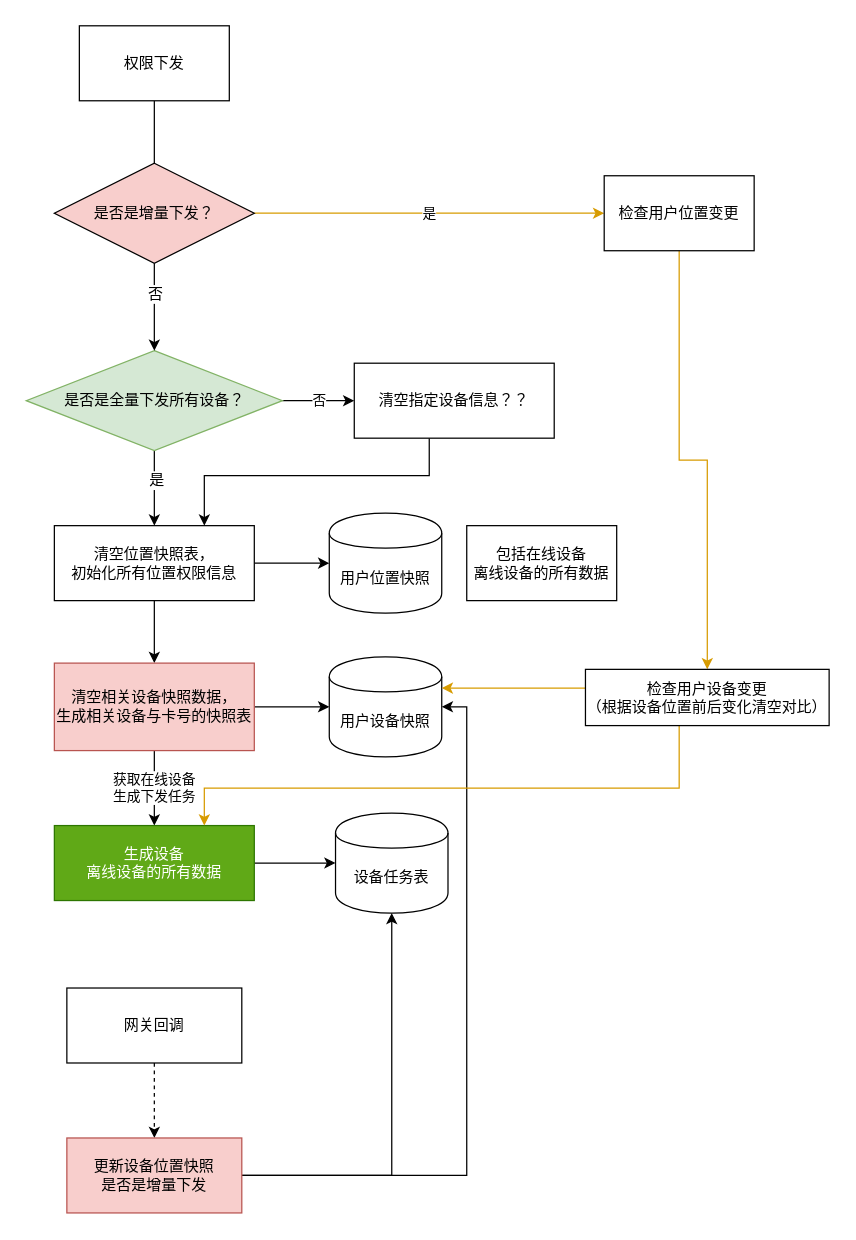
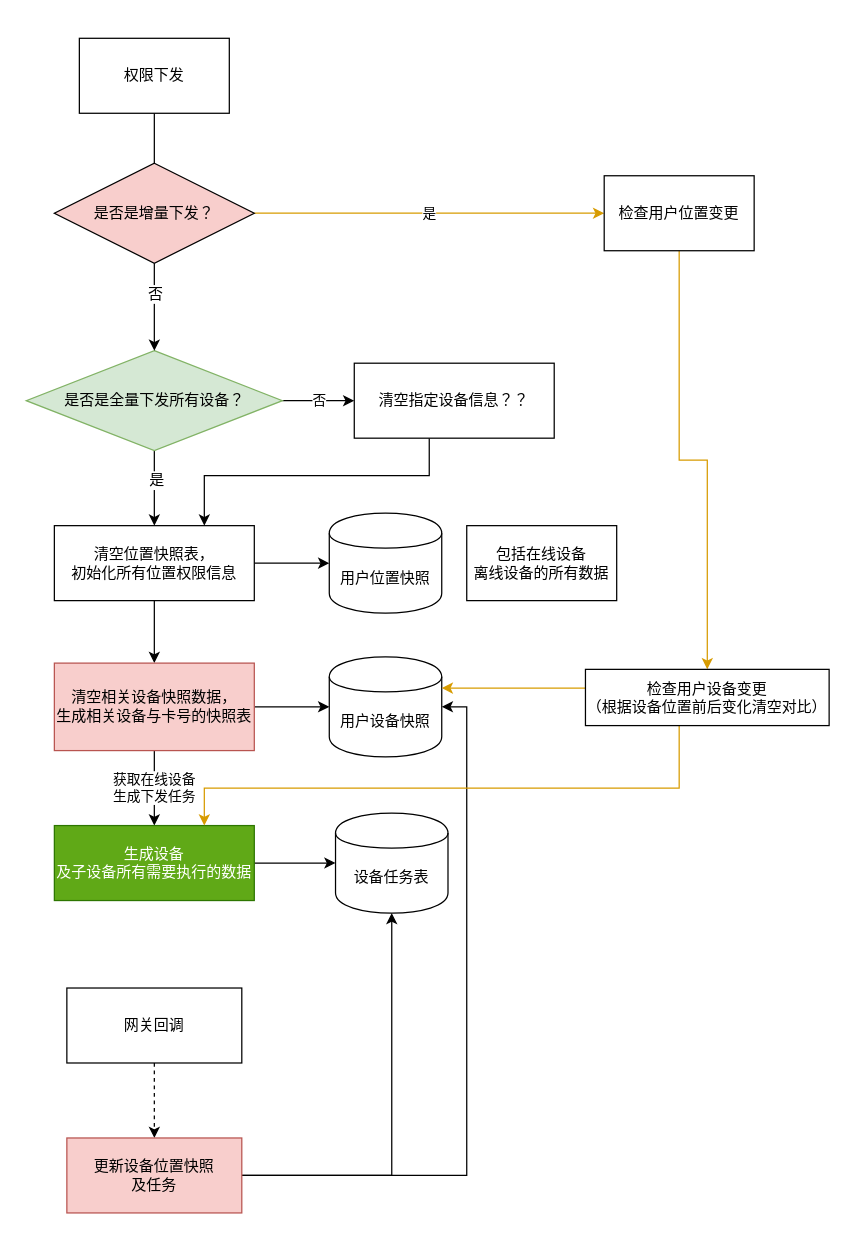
  <mxCell id="0" />
  <mxCell id="1" parent="0" />
  <mxCell id="2" style="edgeStyle=orthogonalEdgeStyle;rounded=0;orthogonalLoop=1;jettySize=auto;html=1;entryX=0.5;entryY=0;entryDx=0;entryDy=0;" parent="1" source="3" edge="1"><mxGeometry relative="1" as="geometry"><mxPoint x="123" y="150" as="targetPoint" /></mxGeometry></mxCell>
- <mxCell id="3" value="权限下发" style="rounded=0;whiteSpace=wrap;html=1;" parent="1" vertex="1"><mxGeometry x="63" y="20" width="120" height="60" as="geometry" /></mxCell>
+ <mxCell id="3" value="权限下发" style="rounded=0;whiteSpace=wrap;html=1;" parent="1" vertex="1"><mxGeometry x="63" y="30" width="120" height="60" as="geometry" /></mxCell>
  <mxCell id="4" style="edgeStyle=orthogonalEdgeStyle;rounded=0;orthogonalLoop=1;jettySize=auto;html=1;entryX=0.5;entryY=0;entryDx=0;entryDy=0;" parent="1" source="7" target="10" edge="1"><mxGeometry relative="1" as="geometry" /></mxCell>
  <mxCell id="5" value="是" style="text;html=1;align=center;verticalAlign=middle;resizable=0;points=[];labelBackgroundColor=#ffffff;" parent="4" vertex="1" connectable="0"><mxGeometry x="-0.244" y="1" relative="1" as="geometry"><mxPoint as="offset" /></mxGeometry></mxCell>
  <mxCell id="6" value="否" style="edgeStyle=orthogonalEdgeStyle;rounded=0;orthogonalLoop=1;jettySize=auto;html=1;entryX=0;entryY=0.5;entryDx=0;entryDy=0;" edge="1" parent="1" source="7" target="31"><mxGeometry relative="1" as="geometry" /></mxCell>
  <mxCell id="7" value="是否是全量下发所有设备？" style="rhombus;whiteSpace=wrap;html=1;fillColor=#d5e8d4;strokeColor=#82b366;" parent="1" vertex="1"><mxGeometry x="20.5" y="280" width="205" height="80" as="geometry" /></mxCell>
  <mxCell id="8" style="edgeStyle=orthogonalEdgeStyle;rounded=0;orthogonalLoop=1;jettySize=auto;html=1;entryX=0.5;entryY=0;entryDx=0;entryDy=0;" parent="1" source="10" target="17" edge="1"><mxGeometry relative="1" as="geometry" /></mxCell>
  <mxCell id="9" style="edgeStyle=orthogonalEdgeStyle;rounded=0;orthogonalLoop=1;jettySize=auto;html=1;entryX=0;entryY=0.5;entryDx=0;entryDy=0;" edge="1" parent="1" source="10" target="27"><mxGeometry relative="1" as="geometry" /></mxCell>
  <mxCell id="10" value="清空位置快照表，&lt;br&gt;初始化所有位置权限信息" style="rounded=0;whiteSpace=wrap;html=1;" parent="1" vertex="1"><mxGeometry x="43" y="420" width="160" height="60" as="geometry" /></mxCell>
  <mxCell id="11" style="edgeStyle=orthogonalEdgeStyle;rounded=0;orthogonalLoop=1;jettySize=auto;html=1;entryX=0.5;entryY=0;entryDx=0;entryDy=0;" parent="1" source="14" target="7" edge="1"><mxGeometry relative="1" as="geometry" /></mxCell>
  <mxCell id="12" value="否" style="text;html=1;align=center;verticalAlign=middle;resizable=0;points=[];labelBackgroundColor=#ffffff;" parent="11" vertex="1" connectable="0"><mxGeometry x="0.225" y="-2" relative="1" as="geometry"><mxPoint x="2" y="-19" as="offset" /></mxGeometry></mxCell>
  <mxCell id="13" value="是" style="edgeStyle=orthogonalEdgeStyle;rounded=0;orthogonalLoop=1;jettySize=auto;html=1;entryX=0;entryY=0.5;entryDx=0;entryDy=0;fillColor=#ffe6cc;strokeColor=#d79b00;" edge="1" parent="1" source="14" target="29"><mxGeometry relative="1" as="geometry" /></mxCell>
  <mxCell id="14" value="是否是增量下发？" style="rhombus;whiteSpace=wrap;html=1;fillColor=#f8cecc;" parent="1" vertex="1"><mxGeometry x="43" y="130" width="160" height="80" as="geometry" /></mxCell>
  <mxCell id="15" value="获取在线设备&lt;br&gt;生成下发任务" style="edgeStyle=orthogonalEdgeStyle;rounded=0;orthogonalLoop=1;jettySize=auto;html=1;entryX=0.5;entryY=0;entryDx=0;entryDy=0;" parent="1" source="17" target="19" edge="1"><mxGeometry relative="1" as="geometry" /></mxCell>
  <mxCell id="16" style="edgeStyle=orthogonalEdgeStyle;rounded=0;orthogonalLoop=1;jettySize=auto;html=1;entryX=0;entryY=0.5;entryDx=0;entryDy=0;" edge="1" parent="1" source="17" target="26"><mxGeometry relative="1" as="geometry" /></mxCell>
  <mxCell id="17" value="清空相关设备快照数据，&lt;br&gt;生成相关设备与卡号的快照表" style="rounded=0;whiteSpace=wrap;html=1;fillColor=#f8cecc;strokeColor=#b85450;" parent="1" vertex="1"><mxGeometry x="43" y="530" width="160" height="70" as="geometry" /></mxCell>
  <mxCell id="18" style="edgeStyle=orthogonalEdgeStyle;rounded=0;orthogonalLoop=1;jettySize=auto;html=1;" edge="1" parent="1" source="19" target="25"><mxGeometry relative="1" as="geometry" /></mxCell>
- <mxCell id="19" value="生成设备&lt;br&gt;离线设备的所有数据" style="rounded=0;whiteSpace=wrap;html=1;fillColor=#60a917;strokeColor=#2D7600;fontColor=#ffffff;" parent="1" vertex="1"><mxGeometry x="43" y="660" width="160" height="60" as="geometry" /></mxCell>
+ <mxCell id="19" value="生成设备&lt;br&gt;及子设备所有需要执行的数据" style="rounded=0;whiteSpace=wrap;html=1;fillColor=#60a917;strokeColor=#2D7600;fontColor=#ffffff;" parent="1" vertex="1"><mxGeometry x="43" y="660" width="160" height="60" as="geometry" /></mxCell>
  <mxCell id="20" style="edgeStyle=orthogonalEdgeStyle;rounded=0;orthogonalLoop=1;jettySize=auto;html=1;dashed=1;" parent="1" source="21" target="24" edge="1"><mxGeometry relative="1" as="geometry" /></mxCell>
  <mxCell id="21" value="网关回调" style="rounded=0;whiteSpace=wrap;html=1;" parent="1" vertex="1"><mxGeometry x="53" y="790" width="140" height="60" as="geometry" /></mxCell>
  <mxCell id="22" style="edgeStyle=orthogonalEdgeStyle;rounded=0;orthogonalLoop=1;jettySize=auto;html=1;entryX=0.5;entryY=1;entryDx=0;entryDy=0;" edge="1" parent="1" source="24" target="25"><mxGeometry relative="1" as="geometry" /></mxCell>
  <mxCell id="23" style="edgeStyle=orthogonalEdgeStyle;rounded=0;orthogonalLoop=1;jettySize=auto;html=1;entryX=1;entryY=0.5;entryDx=0;entryDy=0;" edge="1" parent="1" source="24" target="26"><mxGeometry relative="1" as="geometry" /></mxCell>
- <mxCell id="24" value="更新设备位置快照&lt;br&gt;是否是增量下发" style="rounded=0;whiteSpace=wrap;html=1;fillColor=#f8cecc;strokeColor=#b85450;" parent="1" vertex="1"><mxGeometry x="53" y="910" width="140" height="60" as="geometry" /></mxCell>
+ <mxCell id="24" value="更新设备位置快照&lt;br&gt;及任务" style="rounded=0;whiteSpace=wrap;html=1;fillColor=#f8cecc;strokeColor=#b85450;" parent="1" vertex="1"><mxGeometry x="53" y="910" width="140" height="60" as="geometry" /></mxCell>
  <mxCell id="25" value="设备任务表" style="shape=cylinder;whiteSpace=wrap;html=1;boundedLbl=1;backgroundOutline=1;" vertex="1" parent="1"><mxGeometry x="268" y="650" width="90" height="80" as="geometry" /></mxCell>
  <mxCell id="26" value="用户设备快照" style="shape=cylinder;whiteSpace=wrap;html=1;boundedLbl=1;backgroundOutline=1;" vertex="1" parent="1"><mxGeometry x="263" y="525" width="90" height="80" as="geometry" /></mxCell>
  <mxCell id="27" value="用户位置快照" style="shape=cylinder;whiteSpace=wrap;html=1;boundedLbl=1;backgroundOutline=1;" vertex="1" parent="1"><mxGeometry x="263" y="410" width="90" height="80" as="geometry" /></mxCell>
  <mxCell id="28" style="edgeStyle=orthogonalEdgeStyle;rounded=0;orthogonalLoop=1;jettySize=auto;html=1;fillColor=#ffe6cc;strokeColor=#d79b00;" edge="1" parent="1" source="29" target="34"><mxGeometry relative="1" as="geometry" /></mxCell>
  <mxCell id="29" value="检查用户位置变更" style="rounded=0;whiteSpace=wrap;html=1;" vertex="1" parent="1"><mxGeometry x="483" y="140" width="120" height="60" as="geometry" /></mxCell>
  <mxCell id="30" style="edgeStyle=orthogonalEdgeStyle;rounded=0;orthogonalLoop=1;jettySize=auto;html=1;entryX=0.75;entryY=0;entryDx=0;entryDy=0;" edge="1" parent="1" source="31" target="10"><mxGeometry relative="1" as="geometry"><Array as="points"><mxPoint x="343" y="380" /><mxPoint x="163" y="380" /></Array></mxGeometry></mxCell>
  <mxCell id="31" value="清空指定设备信息？？" style="rounded=0;whiteSpace=wrap;html=1;" vertex="1" parent="1"><mxGeometry x="283" y="290" width="160" height="60" as="geometry" /></mxCell>
  <mxCell id="32" style="edgeStyle=orthogonalEdgeStyle;rounded=0;orthogonalLoop=1;jettySize=auto;html=1;entryX=0.75;entryY=0;entryDx=0;entryDy=0;fillColor=#ffe6cc;strokeColor=#d79b00;" edge="1" parent="1" source="34" target="19"><mxGeometry relative="1" as="geometry"><Array as="points"><mxPoint x="543" y="630" /><mxPoint x="163" y="630" /></Array></mxGeometry></mxCell>
  <mxCell id="33" style="edgeStyle=orthogonalEdgeStyle;rounded=0;orthogonalLoop=1;jettySize=auto;html=1;fillColor=#ffe6cc;strokeColor=#d79b00;" edge="1" parent="1" source="34" target="26"><mxGeometry relative="1" as="geometry"><Array as="points"><mxPoint x="433" y="550" /><mxPoint x="433" y="550" /></Array></mxGeometry></mxCell>
  <mxCell id="34" value="检查用户设备变更&lt;br&gt;（根据设备位置前后变化清空对比）" style="rounded=0;whiteSpace=wrap;html=1;" vertex="1" parent="1"><mxGeometry x="468" y="535" width="195" height="45" as="geometry" /></mxCell>
  <mxCell id="35" value="包括在线设备&lt;br&gt;离线设备的所有数据" style="rounded=0;whiteSpace=wrap;html=1;" vertex="1" parent="1"><mxGeometry x="373" y="420" width="120" height="60" as="geometry" /></mxCell>
